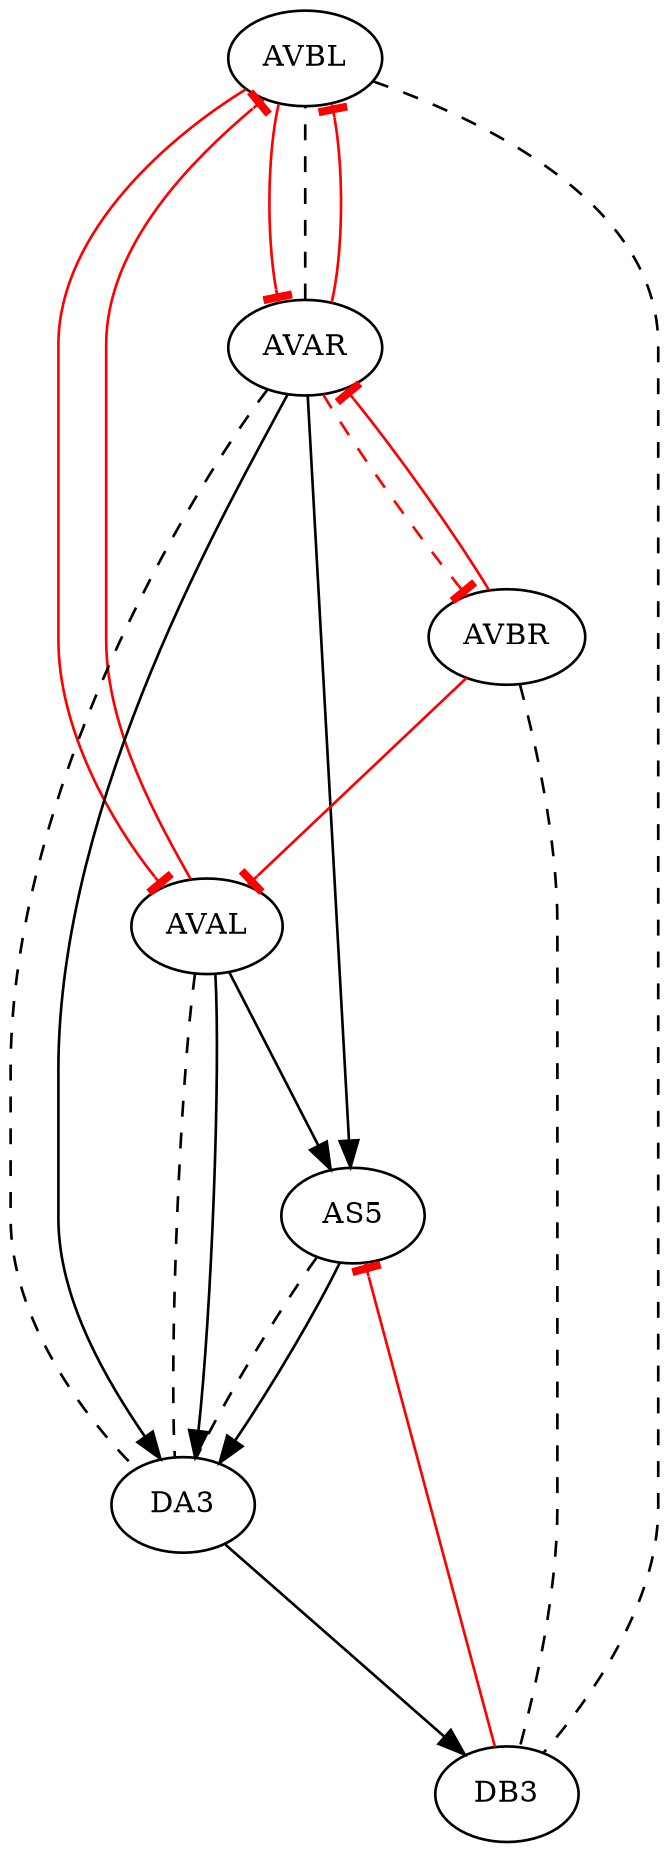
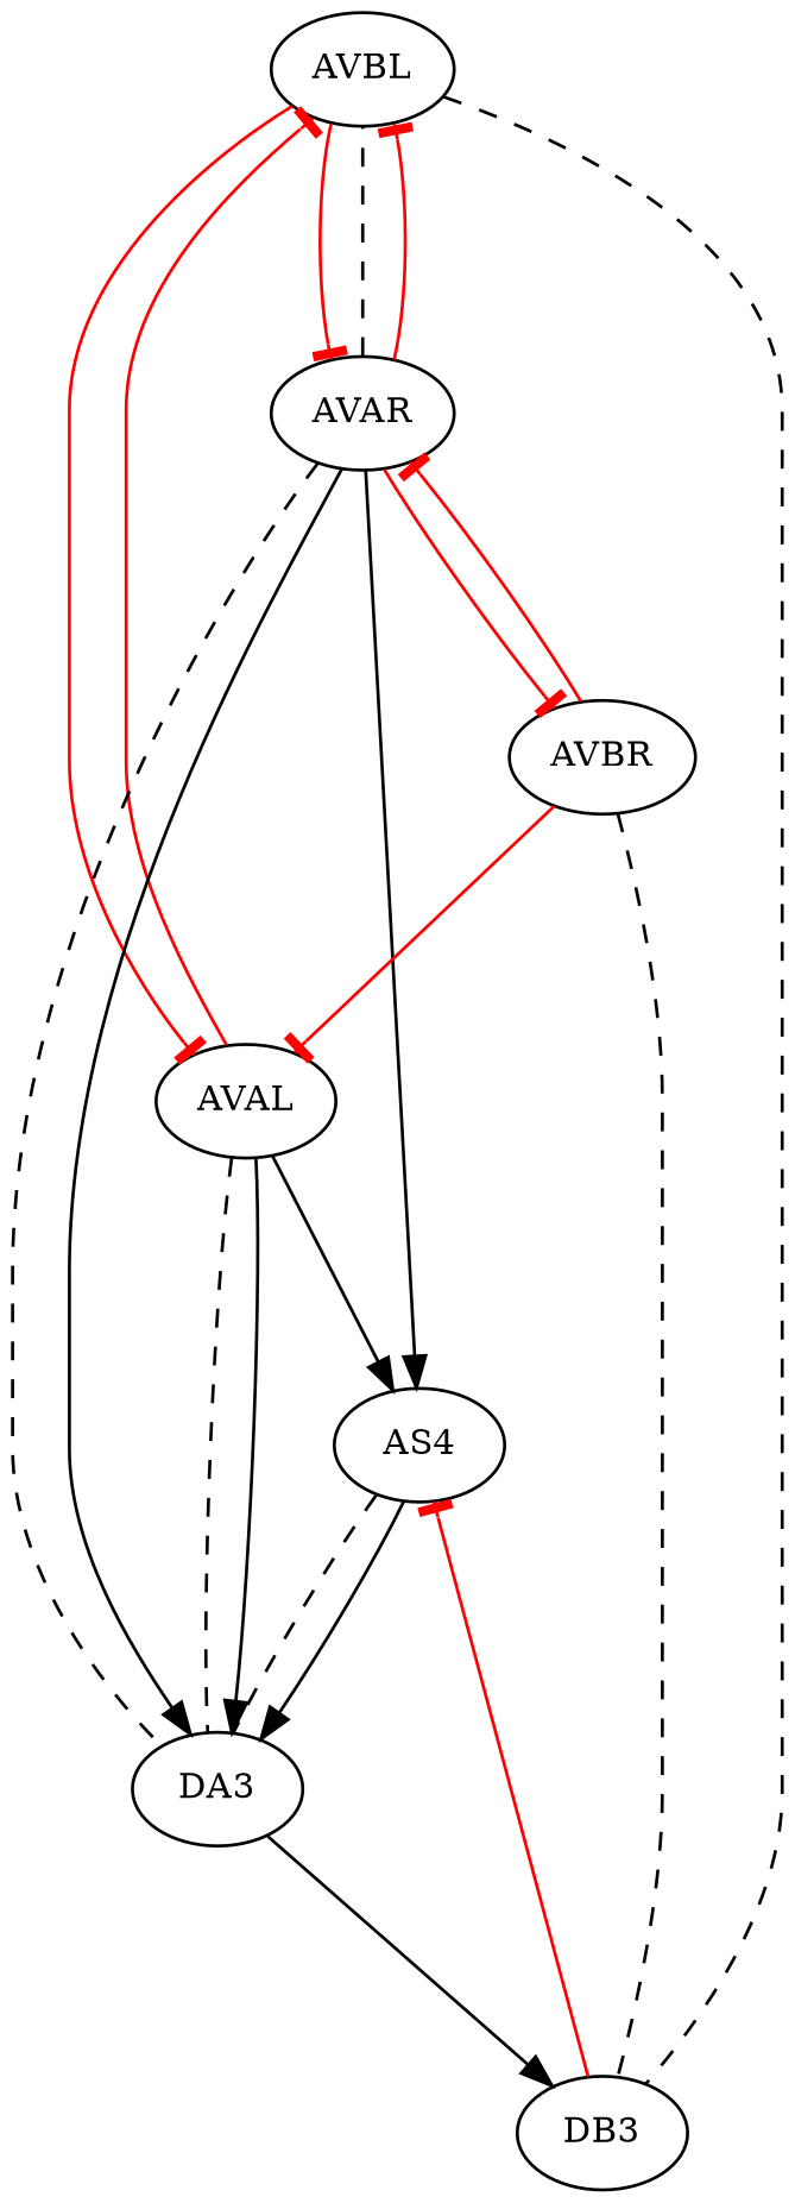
  digraph {
    fontsize=12
    splines=true
    node [fontsize=11]
    edge [arrowhead=tee minlen=2 color=red]
-   AS4 [label=AS5]
+   AS4
    DA3
    AVAL
    AVBL
    AVAR
    AVBR
    DB3
    AS4 -> DA3 [arrowhead=none style=dashed color=""]
    AS4 -> DA3 [color=black arrowhead=""]
    DA3 -> DB3 [color=black arrowhead=""]
    AVAL -> AS4 [color=black arrowhead=""]
    AVAL -> DA3 [arrowhead=none style=dashed color=""]
    AVAL -> DA3 [color=black arrowhead=""]
    AVAL -> AVBL
    AVBL -> AVAL
    AVBL -> AVAR
    AVBL -> DB3 [arrowhead=none style=dashed color=""]
    AVAR -> AS4 [color=black arrowhead=""]
    AVAR -> DA3 [arrowhead=none style=dashed color=""]
    AVAR -> DA3 [color=black arrowhead=""]
    AVAR -> AVBL [arrowhead=none style=dashed color=""]
    AVAR -> AVBL
-   AVAR -> AVBR [style=dashed]
+   AVAR -> AVBR
    AVBR -> AVAL
    AVBR -> AVAR
    AVBR -> DB3 [arrowhead=none style=dashed color=""]
    DB3 -> AS4
  }
